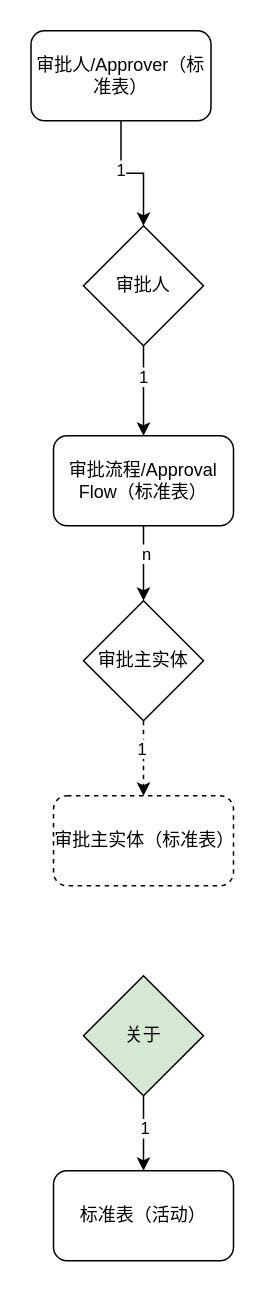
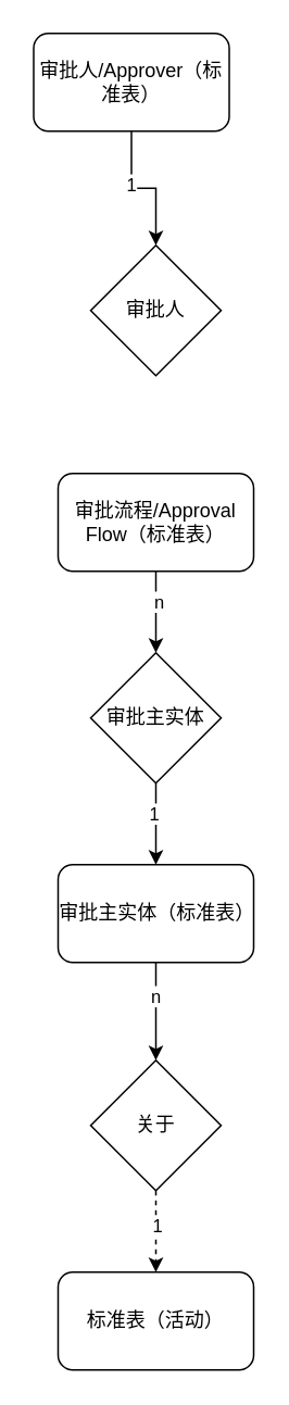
  <mxCell id="0" />
  <mxCell id="1" parent="0" />
  <mxCell id="2" style="edgeStyle=orthogonalEdgeStyle;rounded=0;orthogonalLoop=1;jettySize=auto;html=1;exitX=0.5;exitY=1;exitDx=0;exitDy=0;entryX=0.5;entryY=0;entryDx=0;entryDy=0;" parent="1" source="4" target="13" edge="1"><mxGeometry relative="1" as="geometry" /></mxCell>
  <mxCell id="3" value="1" style="edgeLabel;html=1;align=center;verticalAlign=middle;resizable=0;points=[];" parent="2" vertex="1" connectable="0"><mxGeometry x="-0.257" y="-1" relative="1" as="geometry"><mxPoint as="offset" /></mxGeometry></mxCell>
  <mxCell id="4" value="审批人/Approver（标准表）" style="rounded=1;whiteSpace=wrap;html=1;" parent="1" vertex="1"><mxGeometry x="20" y="20" width="120" height="60" as="geometry" /></mxCell>
  <mxCell id="5" style="edgeStyle=orthogonalEdgeStyle;rounded=0;orthogonalLoop=1;jettySize=auto;html=1;entryX=0.5;entryY=0;entryDx=0;entryDy=0;" edge="1" parent="1" source="7" target="16"><mxGeometry relative="1" as="geometry" /></mxCell>
  <mxCell id="6" value="n" style="edgeLabel;html=1;align=center;verticalAlign=middle;resizable=0;points=[];" vertex="1" connectable="0" parent="5"><mxGeometry x="-0.261" y="1" relative="1" as="geometry"><mxPoint as="offset" /></mxGeometry></mxCell>
  <mxCell id="7" value="审批流程/Approval Flow（标准表）" style="rounded=1;whiteSpace=wrap;html=1;" parent="1" vertex="1"><mxGeometry x="35" y="290" width="120" height="60" as="geometry" /></mxCell>
- <mxCell id="10" value="审批主实体（标准表）" style="rounded=1;whiteSpace=wrap;html=1;dashed=1;" parent="1" vertex="1"><mxGeometry x="35" y="530" width="120" height="60" as="geometry" /></mxCell>
- <mxCell id="11" style="edgeStyle=orthogonalEdgeStyle;rounded=0;orthogonalLoop=1;jettySize=auto;html=1;entryX=0.5;entryY=0;entryDx=0;entryDy=0;" parent="1" source="13" target="7" edge="1"><mxGeometry relative="1" as="geometry" /></mxCell>
- <mxCell id="12" value="1" style="edgeLabel;html=1;align=center;verticalAlign=middle;resizable=0;points=[];" parent="11" vertex="1" connectable="0"><mxGeometry x="-0.347" y="-1" relative="1" as="geometry"><mxPoint as="offset" /></mxGeometry></mxCell>
+ <mxCell id="8" style="edgeStyle=orthogonalEdgeStyle;rounded=0;orthogonalLoop=1;jettySize=auto;html=1;entryX=0.5;entryY=0;entryDx=0;entryDy=0;" edge="1" parent="1" source="10" target="20"><mxGeometry relative="1" as="geometry" /></mxCell>
+ <mxCell id="9" value="n" style="edgeLabel;html=1;align=center;verticalAlign=middle;resizable=0;points=[];" vertex="1" connectable="0" parent="8"><mxGeometry x="-0.321" y="-1" relative="1" as="geometry"><mxPoint as="offset" /></mxGeometry></mxCell>
+ <mxCell id="10" value="审批主实体（标准表）" style="rounded=1;whiteSpace=wrap;html=1;" parent="1" vertex="1"><mxGeometry x="35" y="530" width="120" height="60" as="geometry" /></mxCell>
  <mxCell id="13" value="审批人" style="rhombus;whiteSpace=wrap;html=1;" parent="1" vertex="1"><mxGeometry x="55" y="150" width="80" height="80" as="geometry" /></mxCell>
- <mxCell id="14" style="edgeStyle=orthogonalEdgeStyle;rounded=0;orthogonalLoop=1;jettySize=auto;html=1;entryX=0.5;entryY=0;entryDx=0;entryDy=0;dashed=1;" edge="1" parent="1" source="16" target="10"><mxGeometry relative="1" as="geometry" /></mxCell>
+ <mxCell id="14" style="edgeStyle=orthogonalEdgeStyle;rounded=0;orthogonalLoop=1;jettySize=auto;html=1;entryX=0.5;entryY=0;entryDx=0;entryDy=0;" edge="1" parent="1" source="16" target="10"><mxGeometry relative="1" as="geometry" /></mxCell>
  <mxCell id="15" value="1" style="edgeLabel;html=1;align=center;verticalAlign=middle;resizable=0;points=[];" vertex="1" connectable="0" parent="14"><mxGeometry x="-0.28" y="-2" relative="1" as="geometry"><mxPoint as="offset" /></mxGeometry></mxCell>
  <mxCell id="16" value="审批主实体" style="rhombus;whiteSpace=wrap;html=1;" parent="1" vertex="1"><mxGeometry x="55" y="400" width="80" height="80" as="geometry" /></mxCell>
  <mxCell id="17" value="标准表（活动）" style="rounded=1;whiteSpace=wrap;html=1;" vertex="1" parent="1"><mxGeometry x="35" y="780" width="120" height="60" as="geometry" /></mxCell>
- <mxCell id="18" style="edgeStyle=orthogonalEdgeStyle;rounded=0;orthogonalLoop=1;jettySize=auto;html=1;entryX=0.5;entryY=0;entryDx=0;entryDy=0;" edge="1" parent="1" source="20" target="17"><mxGeometry relative="1" as="geometry" /></mxCell>
+ <mxCell id="18" style="edgeStyle=orthogonalEdgeStyle;rounded=0;orthogonalLoop=1;jettySize=auto;html=1;entryX=0.5;entryY=0;entryDx=0;entryDy=0;dashed=1;" edge="1" parent="1" source="20" target="17"><mxGeometry relative="1" as="geometry" /></mxCell>
  <mxCell id="19" value="1" style="edgeLabel;html=1;align=center;verticalAlign=middle;resizable=0;points=[];" vertex="1" connectable="0" parent="18"><mxGeometry x="-0.178" relative="1" as="geometry"><mxPoint as="offset" /></mxGeometry></mxCell>
- <mxCell id="20" value="关于" style="rhombus;whiteSpace=wrap;html=1;fillColor=#d5e8d4;" vertex="1" parent="1"><mxGeometry x="55" y="650" width="80" height="80" as="geometry" /></mxCell>
+ <mxCell id="20" value="关于" style="rhombus;whiteSpace=wrap;html=1;" vertex="1" parent="1"><mxGeometry x="55" y="650" width="80" height="80" as="geometry" /></mxCell>
